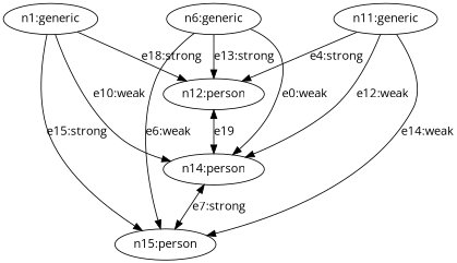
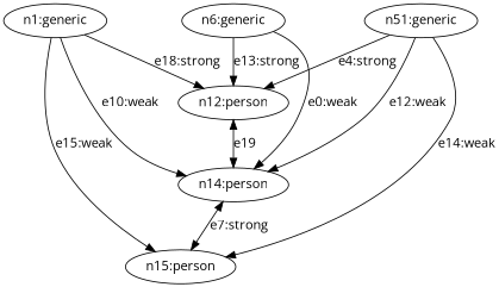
  strict digraph {
    fontname="Open Sans"
    node [fontname="Open Sans"]
    edge [fontname="Open Sans"]
    n1 [label="n1:generic"]
    n2 [label="n12:person"]
    n3 [label="n14:person"]
    n4 [label="n15:person"]
    n5 [label="n6:generic"]
-   n6 [label="n11:generic"]
+   n6 [label="n51:generic"]
    n1 -> n2 [label="e18:strong"]
    n1 -> n3 [label="e10:weak"]
-   n1 -> n4 [label="e15:strong"]
+   n1 -> n4 [label="e15:weak"]
    n2 -> n3 [dir=both label=e19]
    n3 -> n4 [dir=both label="e7:strong"]
    n5 -> n2 [label="e13:strong"]
    n5 -> n3 [label="e0:weak"]
-   n5 -> n4 [label="e6:weak"]
    n6 -> n2 [label="e4:strong"]
    n6 -> n3 [label="e12:weak"]
    n6 -> n4 [label="e14:weak"]
  }
